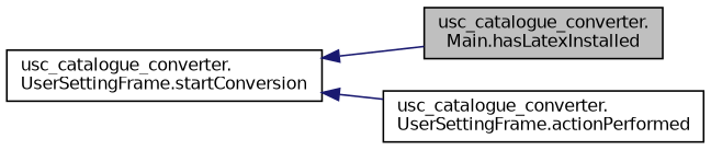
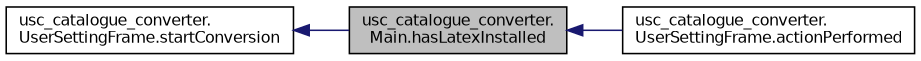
  digraph {
    rankdir=LR
    node [color=black fillcolor=white fontname=Helvetica fontsize=10 shape=record style=filled]
    edge [color=midnightblue dir=back fontname=Helvetica fontsize=10 labelfontname=Helvetica labelfontsize=10 style=solid]
    n1 [fillcolor=grey75 fontcolor=black height=0.2 label="usc_catalogue_converter.\lMain.hasLatexInstalled" width=0.4]
    n2 [height=0.2 label="usc_catalogue_converter.\lUserSettingFrame.startConversion" width=0.4]
    n3 [height=0.2 label="usc_catalogue_converter.\lUserSettingFrame.actionPerformed" width=0.4]
    n2 -> n1
-   n2 -> n3
+   n1 -> n3
  }
